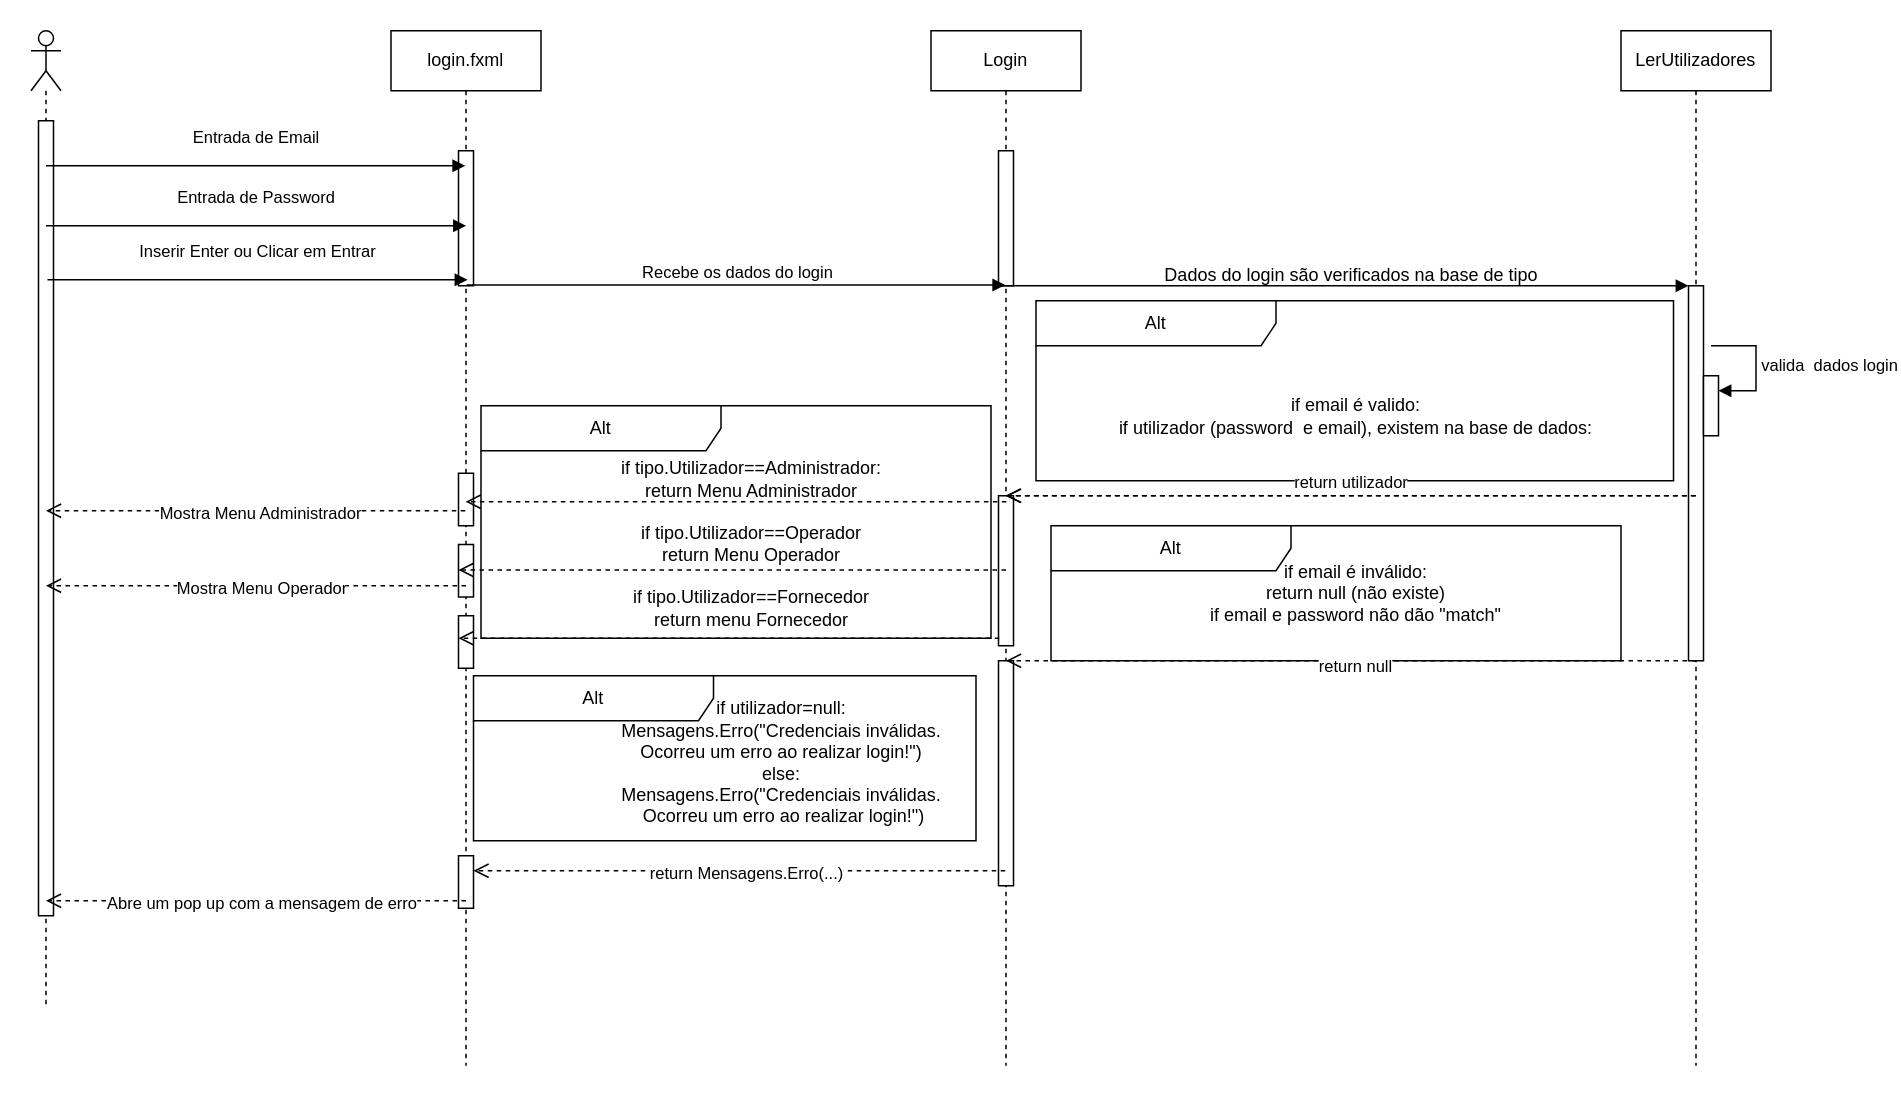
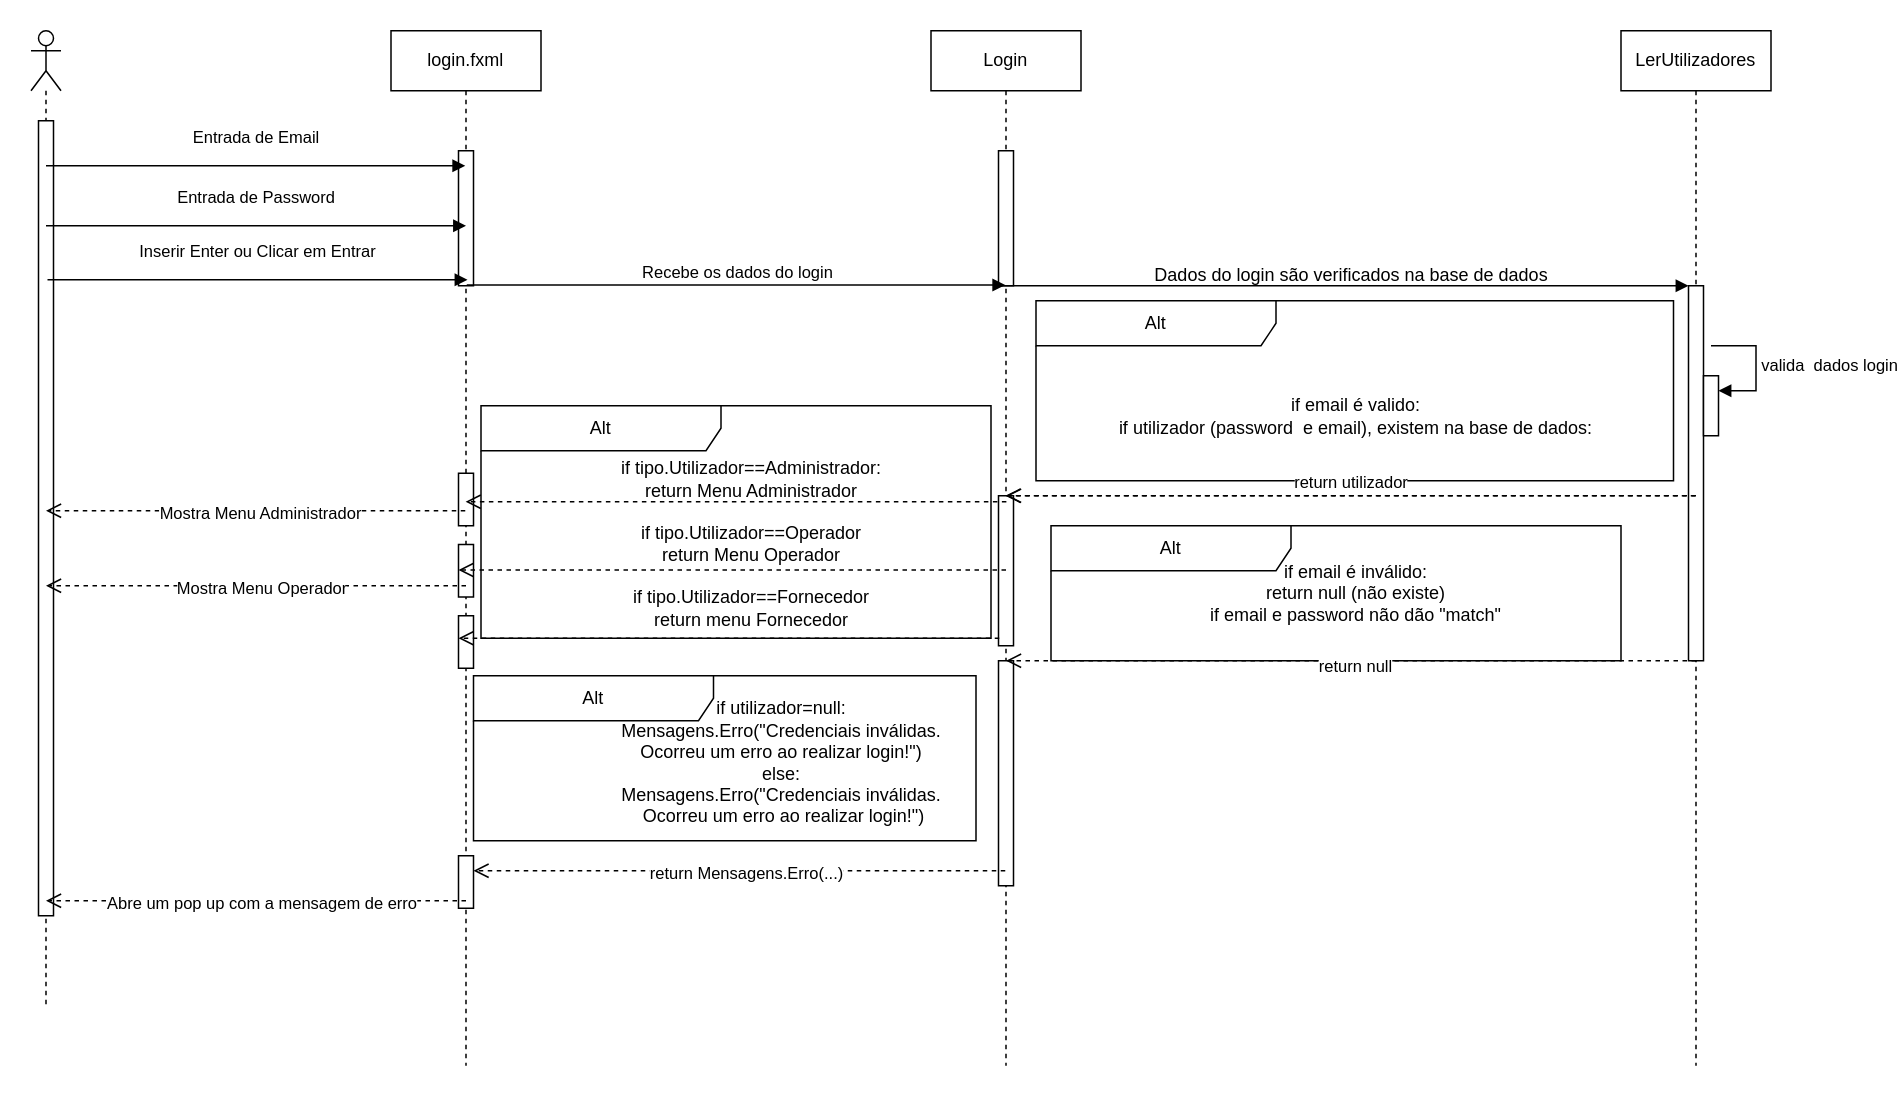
  <mxCell id="0" />
  <mxCell id="1" parent="0" />
  <mxCell id="2" value="Login" style="shape=umlLifeline;perimeter=lifelinePerimeter;whiteSpace=wrap;html=1;container=0;dropTarget=0;collapsible=0;recursiveResize=0;outlineConnect=0;portConstraint=eastwest;newEdgeStyle={&quot;edgeStyle&quot;:&quot;elbowEdgeStyle&quot;,&quot;elbow&quot;:&quot;vertical&quot;,&quot;curved&quot;:0,&quot;rounded&quot;:0};" parent="1" vertex="1"><mxGeometry x="620" y="20" width="100" height="690" as="geometry" /></mxCell>
  <mxCell id="3" value="" style="html=1;points=[];perimeter=orthogonalPerimeter;outlineConnect=0;targetShapes=umlLifeline;portConstraint=eastwest;newEdgeStyle={&quot;edgeStyle&quot;:&quot;elbowEdgeStyle&quot;,&quot;elbow&quot;:&quot;vertical&quot;,&quot;curved&quot;:0,&quot;rounded&quot;:0};" parent="2" vertex="1"><mxGeometry x="45" y="80" width="10" height="90" as="geometry" /></mxCell>
  <mxCell id="4" value="" style="html=1;points=[];perimeter=orthogonalPerimeter;outlineConnect=0;targetShapes=umlLifeline;portConstraint=eastwest;newEdgeStyle={&quot;edgeStyle&quot;:&quot;elbowEdgeStyle&quot;,&quot;elbow&quot;:&quot;vertical&quot;,&quot;curved&quot;:0,&quot;rounded&quot;:0};" vertex="1" parent="2"><mxGeometry x="45" y="310" width="10" height="100" as="geometry" /></mxCell>
  <mxCell id="5" value="" style="html=1;points=[];perimeter=orthogonalPerimeter;outlineConnect=0;targetShapes=umlLifeline;portConstraint=eastwest;newEdgeStyle={&quot;edgeStyle&quot;:&quot;elbowEdgeStyle&quot;,&quot;elbow&quot;:&quot;vertical&quot;,&quot;curved&quot;:0,&quot;rounded&quot;:0};" vertex="1" parent="2"><mxGeometry x="45" y="420" width="10" height="150" as="geometry" /></mxCell>
  <mxCell id="6" value="" style="shape=umlLifeline;perimeter=lifelinePerimeter;whiteSpace=wrap;html=1;container=1;dropTarget=0;collapsible=0;recursiveResize=0;outlineConnect=0;portConstraint=eastwest;newEdgeStyle={&quot;curved&quot;:0,&quot;rounded&quot;:0};participant=umlActor;" vertex="1" parent="1"><mxGeometry x="20" y="20" width="20" height="650" as="geometry" /></mxCell>
  <mxCell id="7" value="" style="html=1;points=[];perimeter=orthogonalPerimeter;outlineConnect=0;targetShapes=umlLifeline;portConstraint=eastwest;newEdgeStyle={&quot;edgeStyle&quot;:&quot;elbowEdgeStyle&quot;,&quot;elbow&quot;:&quot;vertical&quot;,&quot;curved&quot;:0,&quot;rounded&quot;:0};" parent="6" vertex="1"><mxGeometry x="5" y="60" width="10" height="530" as="geometry" /></mxCell>
  <mxCell id="8" value="login.fxml" style="shape=umlLifeline;perimeter=lifelinePerimeter;whiteSpace=wrap;html=1;container=0;dropTarget=0;collapsible=0;recursiveResize=0;outlineConnect=0;portConstraint=eastwest;newEdgeStyle={&quot;edgeStyle&quot;:&quot;elbowEdgeStyle&quot;,&quot;elbow&quot;:&quot;vertical&quot;,&quot;curved&quot;:0,&quot;rounded&quot;:0};" vertex="1" parent="1"><mxGeometry x="260" y="20" width="100" height="690" as="geometry" /></mxCell>
  <mxCell id="9" value="" style="html=1;points=[];perimeter=orthogonalPerimeter;outlineConnect=0;targetShapes=umlLifeline;portConstraint=eastwest;newEdgeStyle={&quot;edgeStyle&quot;:&quot;elbowEdgeStyle&quot;,&quot;elbow&quot;:&quot;vertical&quot;,&quot;curved&quot;:0,&quot;rounded&quot;:0};" vertex="1" parent="8"><mxGeometry x="45" y="80" width="10" height="90" as="geometry" /></mxCell>
  <mxCell id="10" value="" style="html=1;points=[];perimeter=orthogonalPerimeter;outlineConnect=0;targetShapes=umlLifeline;portConstraint=eastwest;newEdgeStyle={&quot;edgeStyle&quot;:&quot;elbowEdgeStyle&quot;,&quot;elbow&quot;:&quot;vertical&quot;,&quot;curved&quot;:0,&quot;rounded&quot;:0};" vertex="1" parent="8"><mxGeometry x="45" y="295" width="10" height="35" as="geometry" /></mxCell>
  <mxCell id="11" value="" style="html=1;points=[];perimeter=orthogonalPerimeter;outlineConnect=0;targetShapes=umlLifeline;portConstraint=eastwest;newEdgeStyle={&quot;edgeStyle&quot;:&quot;elbowEdgeStyle&quot;,&quot;elbow&quot;:&quot;vertical&quot;,&quot;curved&quot;:0,&quot;rounded&quot;:0};" vertex="1" parent="8"><mxGeometry x="45" y="390" width="10" height="35" as="geometry" /></mxCell>
  <mxCell id="12" value="Entrada de Email" style="html=1;verticalAlign=bottom;endArrow=block;curved=0;rounded=0;" edge="1" parent="1" target="8"><mxGeometry y="10" width="80" relative="1" as="geometry"><mxPoint x="30" y="110" as="sourcePoint" /><mxPoint x="110" y="110" as="targetPoint" /><mxPoint as="offset" /></mxGeometry></mxCell>
  <mxCell id="13" value="Entrada de Password" style="html=1;verticalAlign=bottom;endArrow=block;curved=0;rounded=0;" edge="1" parent="1"><mxGeometry y="10" width="80" relative="1" as="geometry"><mxPoint x="30" y="150" as="sourcePoint" /><mxPoint x="310" y="150" as="targetPoint" /><mxPoint as="offset" /></mxGeometry></mxCell>
  <mxCell id="14" value="Inserir Enter ou Clicar em Entrar" style="html=1;verticalAlign=bottom;endArrow=block;curved=0;rounded=0;" edge="1" parent="1"><mxGeometry y="10" width="80" relative="1" as="geometry"><mxPoint x="31" y="186" as="sourcePoint" /><mxPoint x="311" y="186" as="targetPoint" /><mxPoint as="offset" /></mxGeometry></mxCell>
  <mxCell id="15" value="Recebe os dados do login" style="html=1;verticalAlign=bottom;endArrow=block;curved=0;rounded=0;" edge="1" parent="1" target="2"><mxGeometry width="80" relative="1" as="geometry"><mxPoint x="310.5" y="189.5" as="sourcePoint" /><mxPoint x="520.5" y="189.5" as="targetPoint" /><mxPoint as="offset" /></mxGeometry></mxCell>
  <mxCell id="16" value="LerUtilizadores" style="shape=umlLifeline;perimeter=lifelinePerimeter;whiteSpace=wrap;html=1;container=0;dropTarget=0;collapsible=0;recursiveResize=0;outlineConnect=0;portConstraint=eastwest;newEdgeStyle={&quot;edgeStyle&quot;:&quot;elbowEdgeStyle&quot;,&quot;elbow&quot;:&quot;vertical&quot;,&quot;curved&quot;:0,&quot;rounded&quot;:0};" vertex="1" parent="1"><mxGeometry x="1080" y="20" width="100" height="690" as="geometry" /></mxCell>
  <mxCell id="17" value="" style="html=1;points=[];perimeter=orthogonalPerimeter;outlineConnect=0;targetShapes=umlLifeline;portConstraint=eastwest;newEdgeStyle={&quot;edgeStyle&quot;:&quot;elbowEdgeStyle&quot;,&quot;elbow&quot;:&quot;vertical&quot;,&quot;curved&quot;:0,&quot;rounded&quot;:0};" vertex="1" parent="16"><mxGeometry x="45" y="170" width="10" height="250" as="geometry" /></mxCell>
  <mxCell id="18" value="" style="html=1;points=[[0,0,0,0,5],[0,1,0,0,-5],[1,0,0,0,5],[1,1,0,0,-5]];perimeter=orthogonalPerimeter;outlineConnect=0;targetShapes=umlLifeline;portConstraint=eastwest;newEdgeStyle={&quot;curved&quot;:0,&quot;rounded&quot;:0};" vertex="1" parent="16"><mxGeometry x="55" y="230" width="10" height="40" as="geometry" /></mxCell>
  <mxCell id="19" value="valida&amp;nbsp; dados login" style="html=1;align=left;spacingLeft=2;endArrow=block;rounded=0;edgeStyle=orthogonalEdgeStyle;curved=0;rounded=0;" edge="1" target="18" parent="16"><mxGeometry relative="1" as="geometry"><mxPoint x="60" y="210" as="sourcePoint" /><Array as="points"><mxPoint x="90" y="240" /></Array></mxGeometry></mxCell>
  <mxCell id="20" value="" style="html=1;verticalAlign=bottom;endArrow=block;curved=0;rounded=0;" edge="1" parent="1"><mxGeometry x="-0.031" y="7" width="80" relative="1" as="geometry"><mxPoint x="665" y="190" as="sourcePoint" /><mxPoint x="1125" y="190" as="targetPoint" /><mxPoint as="offset" /></mxGeometry></mxCell>
  <mxCell id="21" value="Alt" style="shape=umlFrame;whiteSpace=wrap;html=1;pointerEvents=0;recursiveResize=0;container=1;collapsible=0;width=160;" vertex="1" parent="1"><mxGeometry x="690" y="200" width="425" height="120" as="geometry" /></mxCell>
  <mxCell id="22" value="&lt;br&gt;if email é valido:&lt;br&gt;if utilizador (password&amp;nbsp; e email), existem na base de dados:" style="text;html=1;align=center;verticalAlign=middle;resizable=0;points=[];autosize=1;strokeColor=none;fillColor=none;" vertex="1" parent="21"><mxGeometry x="42.5" y="40" width="340" height="60" as="geometry" /></mxCell>
  <mxCell id="23" value="return utilizador" style="html=1;verticalAlign=bottom;endArrow=open;dashed=1;endSize=8;curved=0;rounded=0;" edge="1" parent="1" source="16" target="2"><mxGeometry relative="1" as="geometry"><mxPoint x="1130" y="330" as="sourcePoint" /><mxPoint x="1040" y="330" as="targetPoint" /><Array as="points"><mxPoint x="750" y="330" /></Array></mxGeometry></mxCell>
  <mxCell id="24" value="" style="html=1;verticalAlign=bottom;endArrow=open;dashed=1;endSize=8;curved=0;rounded=0;" edge="1" parent="1" target="2"><mxGeometry relative="1" as="geometry"><mxPoint x="1130" y="330" as="sourcePoint" /><mxPoint x="670" y="330" as="targetPoint" /><Array as="points"><mxPoint x="670" y="330" /></Array></mxGeometry></mxCell>
  <mxCell id="25" value="Alt" style="shape=umlFrame;whiteSpace=wrap;html=1;pointerEvents=0;recursiveResize=0;container=1;collapsible=0;width=160;" vertex="1" parent="1"><mxGeometry x="700" y="350" width="380" height="90" as="geometry" /></mxCell>
  <mxCell id="26" value="if email é inválido:&lt;br&gt;return null (não existe)&lt;br&gt;if email e password não dão &quot;match&quot;&lt;br&gt;" style="text;html=1;align=center;verticalAlign=middle;resizable=0;points=[];autosize=1;strokeColor=none;fillColor=none;" vertex="1" parent="25"><mxGeometry x="92.5" y="15" width="220" height="60" as="geometry" /></mxCell>
  <mxCell id="27" value="" style="html=1;verticalAlign=bottom;endArrow=open;dashed=1;endSize=8;curved=0;rounded=0;" edge="1" parent="1"><mxGeometry relative="1" as="geometry"><mxPoint x="1130" y="440" as="sourcePoint" /><mxPoint x="670" y="440" as="targetPoint" /><Array as="points"><mxPoint x="670" y="440" /></Array></mxGeometry></mxCell>
  <mxCell id="28" value="return null" style="edgeLabel;html=1;align=center;verticalAlign=middle;resizable=0;points=[];" vertex="1" connectable="0" parent="27"><mxGeometry x="-0.009" y="3" relative="1" as="geometry"><mxPoint as="offset" /></mxGeometry></mxCell>
- <mxCell id="29" value="Dados do login são verificados na base de tipo" style="text;html=1;align=center;verticalAlign=middle;resizable=0;points=[];autosize=1;strokeColor=none;fillColor=none;" vertex="1" parent="1"><mxGeometry x="755" y="168" width="290" height="30" as="geometry" /></mxCell>
+ <mxCell id="29" value="Dados do login são verificados na base de dados" style="text;html=1;align=center;verticalAlign=middle;resizable=0;points=[];autosize=1;strokeColor=none;fillColor=none;" vertex="1" parent="1"><mxGeometry x="755" y="168" width="290" height="30" as="geometry" /></mxCell>
  <mxCell id="30" value="Alt" style="shape=umlFrame;whiteSpace=wrap;html=1;pointerEvents=0;recursiveResize=0;container=1;collapsible=0;width=160;" vertex="1" parent="1"><mxGeometry x="320" y="270" width="340" height="155" as="geometry" /></mxCell>
  <mxCell id="31" value="&lt;br&gt;if tipo.Utilizador==Administrador:&lt;br&gt;return Menu Administrador&lt;br&gt;&lt;br&gt;if tipo.Utilizador==Operador&lt;br&gt;return Menu Operador&lt;br&gt;&lt;br&gt;if tipo.Utilizador==Fornecedor&lt;br&gt;return menu Fornecedor" style="text;html=1;align=center;verticalAlign=middle;resizable=0;points=[];autosize=1;strokeColor=none;fillColor=none;" vertex="1" parent="30"><mxGeometry x="80" y="15" width="200" height="140" as="geometry" /></mxCell>
  <mxCell id="32" value="" style="html=1;verticalAlign=bottom;endArrow=open;dashed=1;endSize=8;curved=0;rounded=0;" edge="1" parent="30" source="34"><mxGeometry relative="1" as="geometry"><mxPoint x="349.5" y="110" as="sourcePoint" /><mxPoint x="-11" y="110" as="targetPoint" /></mxGeometry></mxCell>
  <mxCell id="33" value="" style="html=1;verticalAlign=bottom;endArrow=open;dashed=1;endSize=8;curved=0;rounded=0;" edge="1" parent="30"><mxGeometry relative="1" as="geometry"><mxPoint x="350.25" y="64" as="sourcePoint" /><mxPoint x="-10.25" y="64" as="targetPoint" /></mxGeometry></mxCell>
  <mxCell id="34" value="" style="html=1;points=[];perimeter=orthogonalPerimeter;outlineConnect=0;targetShapes=umlLifeline;portConstraint=eastwest;newEdgeStyle={&quot;edgeStyle&quot;:&quot;elbowEdgeStyle&quot;,&quot;elbow&quot;:&quot;vertical&quot;,&quot;curved&quot;:0,&quot;rounded&quot;:0};" vertex="1" parent="30"><mxGeometry x="-15" y="92.5" width="10" height="35" as="geometry" /></mxCell>
  <mxCell id="35" value="" style="html=1;verticalAlign=bottom;endArrow=open;dashed=1;endSize=8;curved=0;rounded=0;exitX=0.5;exitY=0.495;exitDx=0;exitDy=0;exitPerimeter=0;" edge="1" parent="30" source="4"><mxGeometry relative="1" as="geometry"><mxPoint x="333.06" y="109.5" as="sourcePoint" /><mxPoint x="-15" y="109.5" as="targetPoint" /></mxGeometry></mxCell>
  <mxCell id="36" value="" style="html=1;verticalAlign=bottom;endArrow=open;dashed=1;endSize=8;curved=0;rounded=0;" edge="1" parent="1" source="8"><mxGeometry relative="1" as="geometry"><mxPoint x="270" y="340" as="sourcePoint" /><mxPoint x="30" y="340" as="targetPoint" /></mxGeometry></mxCell>
  <mxCell id="37" value="Mostra Menu Administrador" style="edgeLabel;html=1;align=center;verticalAlign=middle;resizable=0;points=[];" vertex="1" connectable="0" parent="36"><mxGeometry x="-0.016" y="1" relative="1" as="geometry"><mxPoint x="1" as="offset" /></mxGeometry></mxCell>
  <mxCell id="38" value="" style="html=1;verticalAlign=bottom;endArrow=open;dashed=1;endSize=8;curved=0;rounded=0;" edge="1" parent="1"><mxGeometry relative="1" as="geometry"><mxPoint x="665.5" y="425" as="sourcePoint" /><mxPoint x="305" y="425" as="targetPoint" /></mxGeometry></mxCell>
  <mxCell id="39" value="" style="html=1;verticalAlign=bottom;endArrow=open;dashed=1;endSize=8;curved=0;rounded=0;" edge="1" parent="1"><mxGeometry relative="1" as="geometry"><mxPoint x="310" y="390" as="sourcePoint" /><mxPoint x="30" y="390" as="targetPoint" /></mxGeometry></mxCell>
  <mxCell id="40" value="Mostra Menu Operador" style="edgeLabel;html=1;align=center;verticalAlign=middle;resizable=0;points=[];" vertex="1" connectable="0" parent="39"><mxGeometry x="-0.016" y="1" relative="1" as="geometry"><mxPoint x="1" as="offset" /></mxGeometry></mxCell>
  <mxCell id="41" value="" style="html=1;verticalAlign=bottom;endArrow=open;dashed=1;endSize=8;curved=0;rounded=0;" edge="1" parent="1" source="2"><mxGeometry relative="1" as="geometry"><mxPoint x="595" y="580" as="sourcePoint" /><mxPoint x="315" y="580" as="targetPoint" /></mxGeometry></mxCell>
  <mxCell id="42" value="return Mensagens.Erro(...)" style="edgeLabel;html=1;align=center;verticalAlign=middle;resizable=0;points=[];" vertex="1" connectable="0" parent="41"><mxGeometry x="-0.016" y="1" relative="1" as="geometry"><mxPoint x="1" as="offset" /></mxGeometry></mxCell>
  <mxCell id="43" value="Alt" style="shape=umlFrame;whiteSpace=wrap;html=1;pointerEvents=0;recursiveResize=0;container=1;collapsible=0;width=160;" vertex="1" parent="1"><mxGeometry x="315" y="450" width="335" height="110" as="geometry" /></mxCell>
  <mxCell id="44" value="if utilizador=null:&lt;br&gt;Mensagens.Erro(&quot;Credenciais inválidas. &lt;br&gt;Ocorreu um erro ao realizar login!&quot;)&lt;br&gt;else:&lt;br&gt;Mensagens.Erro(&quot;Credenciais inválidas.&lt;br&gt;&amp;nbsp;Ocorreu um erro ao realizar login!&quot;)" style="text;html=1;align=center;verticalAlign=middle;resizable=0;points=[];autosize=1;strokeColor=none;fillColor=none;" vertex="1" parent="43"><mxGeometry x="85" y="7.5" width="240" height="100" as="geometry" /></mxCell>
  <mxCell id="45" value="" style="html=1;points=[];perimeter=orthogonalPerimeter;outlineConnect=0;targetShapes=umlLifeline;portConstraint=eastwest;newEdgeStyle={&quot;edgeStyle&quot;:&quot;elbowEdgeStyle&quot;,&quot;elbow&quot;:&quot;vertical&quot;,&quot;curved&quot;:0,&quot;rounded&quot;:0};" vertex="1" parent="1"><mxGeometry x="305" y="570" width="10" height="35" as="geometry" /></mxCell>
  <mxCell id="46" value="" style="html=1;verticalAlign=bottom;endArrow=open;dashed=1;endSize=8;curved=0;rounded=0;" edge="1" parent="1"><mxGeometry relative="1" as="geometry"><mxPoint x="310" y="600" as="sourcePoint" /><mxPoint x="30" y="600" as="targetPoint" /></mxGeometry></mxCell>
  <mxCell id="47" value="Abre um pop up com a mensagem de erro" style="edgeLabel;html=1;align=center;verticalAlign=middle;resizable=0;points=[];" vertex="1" connectable="0" parent="46"><mxGeometry x="-0.016" y="1" relative="1" as="geometry"><mxPoint x="1" as="offset" /></mxGeometry></mxCell>
